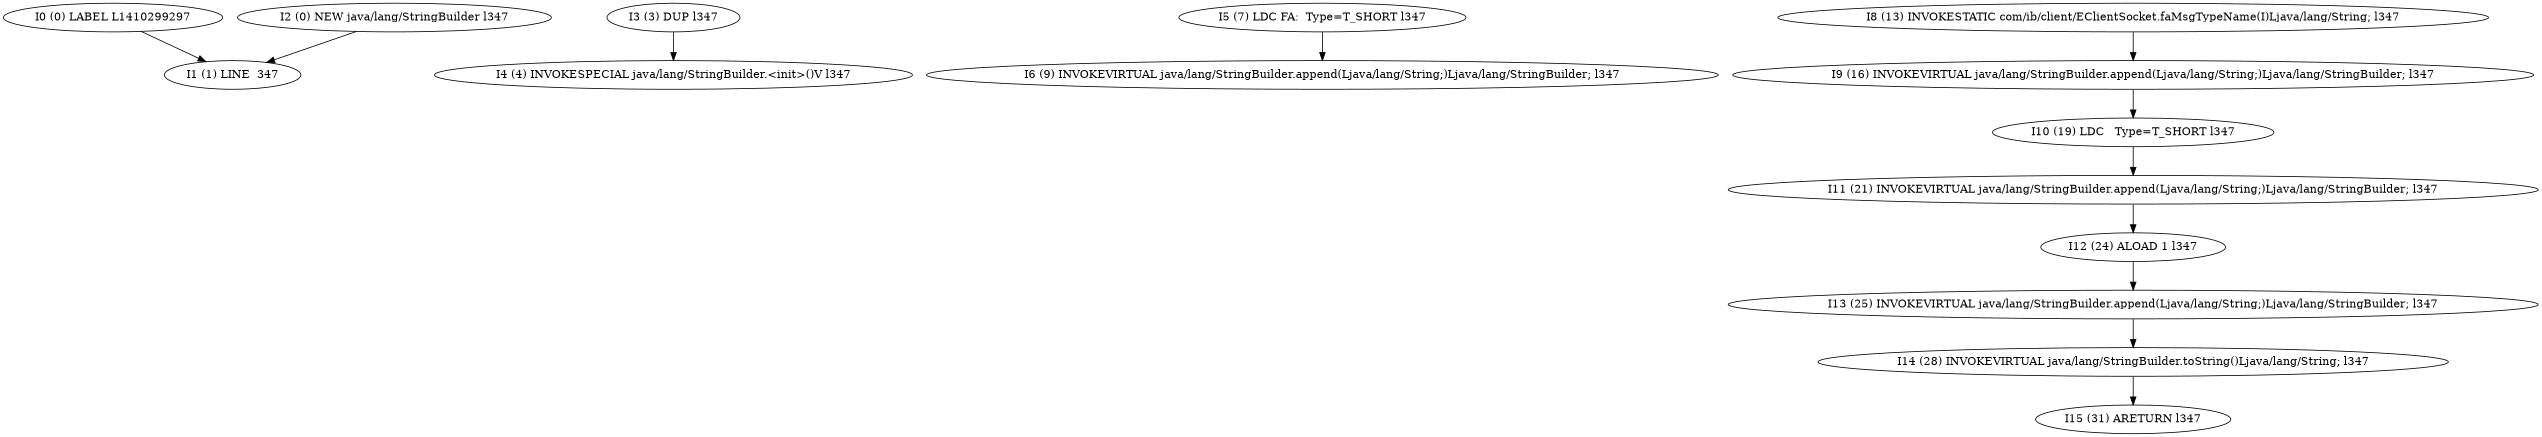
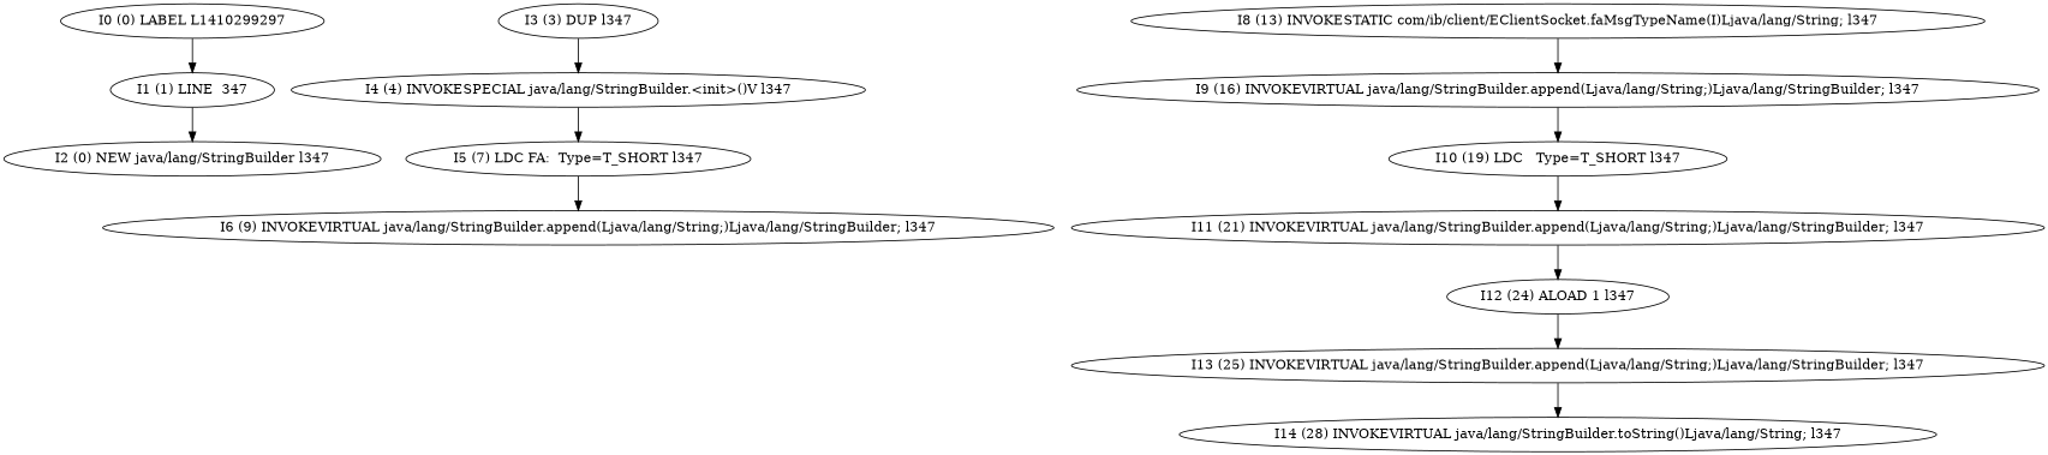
  digraph {
    n1 [label="I0 (0) LABEL L1410299297"]
    n2 [label="I1 (1) LINE  347"]
    n3 [label="I2 (0) NEW java/lang/StringBuilder l347"]
    n4 [label="I3 (3) DUP l347"]
    n5 [label="I4 (4) INVOKESPECIAL java/lang/StringBuilder.<init>()V l347"]
    n6 [label="I5 (7) LDC FA:  Type=T_SHORT l347"]
    n7 [label="I6 (9) INVOKEVIRTUAL java/lang/StringBuilder.append(Ljava/lang/String;)Ljava/lang/StringBuilder; l347"]
    n8 [label="I8 (13) INVOKESTATIC com/ib/client/EClientSocket.faMsgTypeName(I)Ljava/lang/String; l347"]
    n9 [label="I9 (16) INVOKEVIRTUAL java/lang/StringBuilder.append(Ljava/lang/String;)Ljava/lang/StringBuilder; l347"]
    n10 [label="I10 (19) LDC   Type=T_SHORT l347"]
    n11 [label="I11 (21) INVOKEVIRTUAL java/lang/StringBuilder.append(Ljava/lang/String;)Ljava/lang/StringBuilder; l347"]
    n12 [label="I12 (24) ALOAD 1 l347"]
    n13 [label="I13 (25) INVOKEVIRTUAL java/lang/StringBuilder.append(Ljava/lang/String;)Ljava/lang/StringBuilder; l347"]
    n14 [label="I14 (28) INVOKEVIRTUAL java/lang/StringBuilder.toString()Ljava/lang/String; l347"]
-   n15 [label="I15 (31) ARETURN l347"]
    n1 -> n2
-   n3 -> n2
+   n2 -> n3
    n4 -> n5
+   n5 -> n6
    n6 -> n7
    n8 -> n9
    n9 -> n10
    n10 -> n11
    n11 -> n12
    n12 -> n13
    n13 -> n14
-   n14 -> n15
  }
